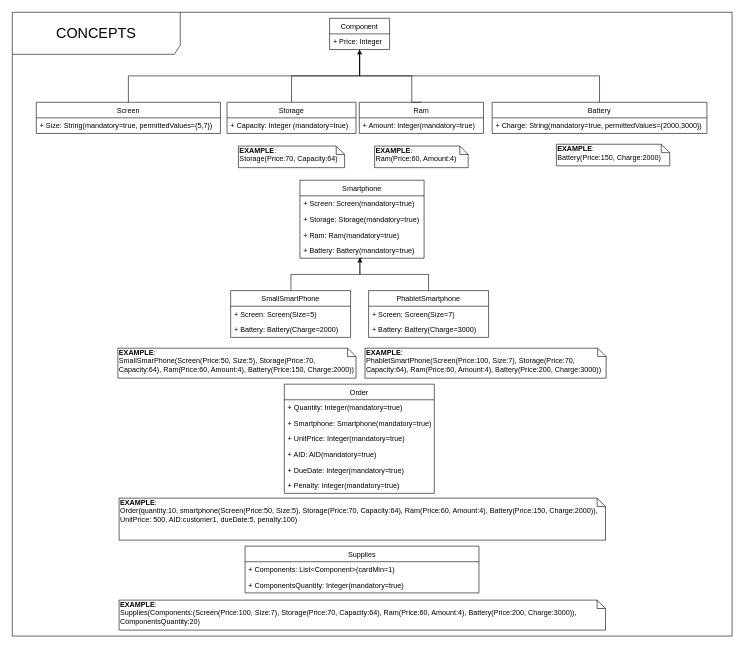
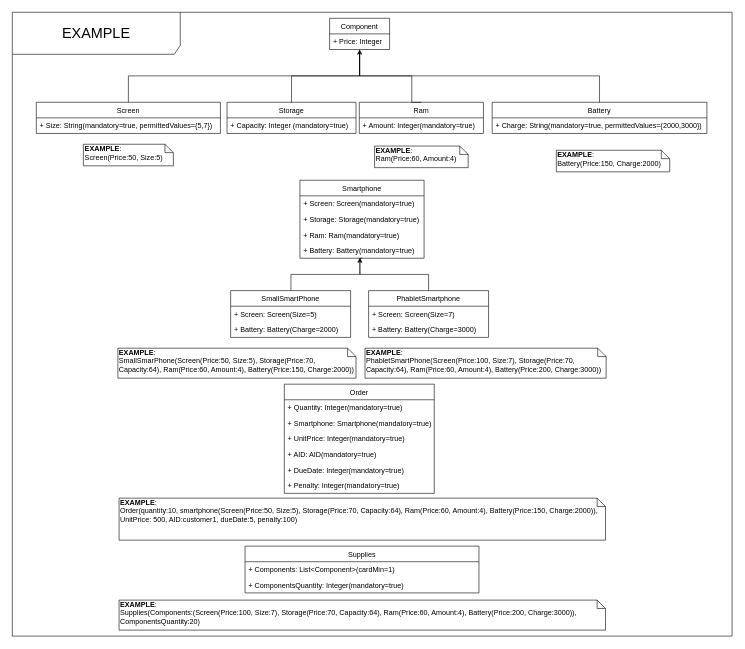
  <mxCell id="0" />
  <mxCell id="1" parent="0" />
  <mxCell id="2" value="Order" style="swimlane;fontStyle=0;childLayout=stackLayout;horizontal=1;startSize=26;fillColor=none;horizontalStack=0;resizeParent=1;resizeParentMax=0;resizeLast=0;collapsible=1;marginBottom=0;" parent="1" vertex="1"><mxGeometry x="473.5" y="640" width="250" height="182" as="geometry" /></mxCell>
  <mxCell id="3" value="+ Quantity: Integer(mandatory=true)" style="text;strokeColor=none;fillColor=none;align=left;verticalAlign=top;spacingLeft=4;spacingRight=4;overflow=hidden;rotatable=0;points=[[0,0.5],[1,0.5]];portConstraint=eastwest;" parent="2" vertex="1"><mxGeometry y="26" width="250" height="26" as="geometry" /></mxCell>
  <mxCell id="4" value="+ Smartphone: Smartphone(mandatory=true)" style="text;strokeColor=none;fillColor=none;align=left;verticalAlign=top;spacingLeft=4;spacingRight=4;overflow=hidden;rotatable=0;points=[[0,0.5],[1,0.5]];portConstraint=eastwest;" parent="2" vertex="1"><mxGeometry y="52" width="250" height="26" as="geometry" /></mxCell>
  <mxCell id="5" value="+ UnitPrice: Integer(mandatory=true)" style="text;strokeColor=none;fillColor=none;align=left;verticalAlign=top;spacingLeft=4;spacingRight=4;overflow=hidden;rotatable=0;points=[[0,0.5],[1,0.5]];portConstraint=eastwest;" parent="2" vertex="1"><mxGeometry y="78" width="250" height="26" as="geometry" /></mxCell>
  <mxCell id="6" value="+ AID: AID(mandatory=true)" style="text;strokeColor=none;fillColor=none;align=left;verticalAlign=top;spacingLeft=4;spacingRight=4;overflow=hidden;rotatable=0;points=[[0,0.5],[1,0.5]];portConstraint=eastwest;" parent="2" vertex="1"><mxGeometry y="104" width="250" height="26" as="geometry" /></mxCell>
  <mxCell id="7" value="+ DueDate: Integer(mandatory=true)" style="text;strokeColor=none;fillColor=none;align=left;verticalAlign=top;spacingLeft=4;spacingRight=4;overflow=hidden;rotatable=0;points=[[0,0.5],[1,0.5]];portConstraint=eastwest;" parent="2" vertex="1"><mxGeometry y="130" width="250" height="26" as="geometry" /></mxCell>
  <mxCell id="8" value="+ Penalty: Integer(mandatory=true)" style="text;strokeColor=none;fillColor=none;align=left;verticalAlign=top;spacingLeft=4;spacingRight=4;overflow=hidden;rotatable=0;points=[[0,0.5],[1,0.5]];portConstraint=eastwest;" parent="2" vertex="1"><mxGeometry y="156" width="250" height="26" as="geometry" /></mxCell>
  <mxCell id="9" style="edgeStyle=orthogonalEdgeStyle;rounded=0;orthogonalLoop=1;jettySize=auto;html=1;exitX=0.5;exitY=1;exitDx=0;exitDy=0;entryX=0.5;entryY=0;entryDx=0;entryDy=0;startArrow=classic;startFill=1;endArrow=none;endFill=0;" parent="1" source="10" target="15" edge="1"><mxGeometry relative="1" as="geometry" /></mxCell>
  <mxCell id="10" value="Component" style="swimlane;fontStyle=0;childLayout=stackLayout;horizontal=1;startSize=26;fillColor=none;horizontalStack=0;resizeParent=1;resizeParentMax=0;resizeLast=0;collapsible=1;marginBottom=0;" parent="1" vertex="1"><mxGeometry x="549" y="30" width="100" height="52" as="geometry" /></mxCell>
  <mxCell id="11" value="+ Price: Integer" style="text;strokeColor=none;fillColor=none;align=left;verticalAlign=top;spacingLeft=4;spacingRight=4;overflow=hidden;rotatable=0;points=[[0,0.5],[1,0.5]];portConstraint=eastwest;" parent="10" vertex="1"><mxGeometry y="26" width="100" height="26" as="geometry" /></mxCell>
  <mxCell id="12" style="edgeStyle=orthogonalEdgeStyle;rounded=0;orthogonalLoop=1;jettySize=auto;html=1;exitX=0.5;exitY=0;exitDx=0;exitDy=0;entryX=0.5;entryY=1;entryDx=0;entryDy=0;startArrow=none;startFill=0;endArrow=none;endFill=0;" parent="1" source="13" target="10" edge="1"><mxGeometry relative="1" as="geometry" /></mxCell>
  <mxCell id="13" value="Screen" style="swimlane;fontStyle=0;childLayout=stackLayout;horizontal=1;startSize=26;fillColor=none;horizontalStack=0;resizeParent=1;resizeParentMax=0;resizeLast=0;collapsible=1;marginBottom=0;" parent="1" vertex="1"><mxGeometry x="60" y="170" width="307" height="52" as="geometry" /></mxCell>
  <mxCell id="14" value="+ Size: String(mandatory=true, permittedValues={5,7})" style="text;strokeColor=none;fillColor=none;align=left;verticalAlign=top;spacingLeft=4;spacingRight=4;overflow=hidden;rotatable=0;points=[[0,0.5],[1,0.5]];portConstraint=eastwest;" parent="13" vertex="1"><mxGeometry y="26" width="307" height="26" as="geometry" /></mxCell>
  <mxCell id="15" value="Storage" style="swimlane;fontStyle=0;childLayout=stackLayout;horizontal=1;startSize=26;fillColor=none;horizontalStack=0;resizeParent=1;resizeParentMax=0;resizeLast=0;collapsible=1;marginBottom=0;" parent="1" vertex="1"><mxGeometry x="378" y="170" width="215" height="52" as="geometry" /></mxCell>
  <mxCell id="16" value="+ Capacity: Integer (mandatory=true)" style="text;strokeColor=none;fillColor=none;align=left;verticalAlign=top;spacingLeft=4;spacingRight=4;overflow=hidden;rotatable=0;points=[[0,0.5],[1,0.5]];portConstraint=eastwest;" parent="15" vertex="1"><mxGeometry y="26" width="215" height="26" as="geometry" /></mxCell>
  <mxCell id="17" style="edgeStyle=orthogonalEdgeStyle;rounded=0;orthogonalLoop=1;jettySize=auto;html=1;exitX=0.5;exitY=0;exitDx=0;exitDy=0;startArrow=none;startFill=0;endArrow=none;endFill=0;" parent="1" source="18" edge="1"><mxGeometry relative="1" as="geometry"><mxPoint x="599" y="90" as="targetPoint" /><mxPoint x="686.48" y="165.991" as="sourcePoint" /><Array as="points"><mxPoint x="686" y="126" /><mxPoint x="599" y="126" /></Array></mxGeometry></mxCell>
  <mxCell id="18" value="Ram" style="swimlane;fontStyle=0;childLayout=stackLayout;horizontal=1;startSize=26;fillColor=none;horizontalStack=0;resizeParent=1;resizeParentMax=0;resizeLast=0;collapsible=1;marginBottom=0;" parent="1" vertex="1"><mxGeometry x="598.5" y="170" width="207" height="52" as="geometry" /></mxCell>
  <mxCell id="19" value="+ Amount: Integer(mandatory=true)" style="text;strokeColor=none;fillColor=none;align=left;verticalAlign=top;spacingLeft=4;spacingRight=4;overflow=hidden;rotatable=0;points=[[0,0.5],[1,0.5]];portConstraint=eastwest;" parent="18" vertex="1"><mxGeometry y="26" width="207" height="26" as="geometry" /></mxCell>
  <mxCell id="20" style="edgeStyle=orthogonalEdgeStyle;rounded=0;orthogonalLoop=1;jettySize=auto;html=1;exitX=0.5;exitY=0;exitDx=0;exitDy=0;startArrow=none;startFill=0;endArrow=none;endFill=0;" parent="1" source="21" edge="1"><mxGeometry relative="1" as="geometry"><mxPoint x="599" y="86" as="targetPoint" /><mxPoint x="894" y="166" as="sourcePoint" /><Array as="points"><mxPoint x="999" y="126" /><mxPoint x="599" y="126" /></Array></mxGeometry></mxCell>
  <mxCell id="21" value="Battery" style="swimlane;fontStyle=0;childLayout=stackLayout;horizontal=1;startSize=26;fillColor=none;horizontalStack=0;resizeParent=1;resizeParentMax=0;resizeLast=0;collapsible=1;marginBottom=0;" parent="1" vertex="1"><mxGeometry x="820" y="170" width="358" height="52" as="geometry" /></mxCell>
  <mxCell id="22" value="+ Charge: String(mandatory=true, permittedValues={2000,3000})" style="text;strokeColor=none;fillColor=none;align=left;verticalAlign=top;spacingLeft=4;spacingRight=4;overflow=hidden;rotatable=0;points=[[0,0.5],[1,0.5]];portConstraint=eastwest;" parent="21" vertex="1"><mxGeometry y="26" width="358" height="26" as="geometry" /></mxCell>
  <mxCell id="23" value="Smartphone" style="swimlane;fontStyle=0;childLayout=stackLayout;horizontal=1;startSize=26;fillColor=none;horizontalStack=0;resizeParent=1;resizeParentMax=0;resizeLast=0;collapsible=1;marginBottom=0;" parent="1" vertex="1"><mxGeometry x="499.5" y="300" width="207" height="130" as="geometry" /></mxCell>
  <mxCell id="24" value="+ Screen: Screen(mandatory=true) " style="text;strokeColor=none;fillColor=none;align=left;verticalAlign=top;spacingLeft=4;spacingRight=4;overflow=hidden;rotatable=0;points=[[0,0.5],[1,0.5]];portConstraint=eastwest;" parent="23" vertex="1"><mxGeometry y="26" width="207" height="26" as="geometry" /></mxCell>
  <mxCell id="25" value="+ Storage: Storage(mandatory=true)" style="text;strokeColor=none;fillColor=none;align=left;verticalAlign=top;spacingLeft=4;spacingRight=4;overflow=hidden;rotatable=0;points=[[0,0.5],[1,0.5]];portConstraint=eastwest;" parent="23" vertex="1"><mxGeometry y="52" width="207" height="26" as="geometry" /></mxCell>
  <mxCell id="26" value="+ Ram: Ram(mandatory=true)" style="text;strokeColor=none;fillColor=none;align=left;verticalAlign=top;spacingLeft=4;spacingRight=4;overflow=hidden;rotatable=0;points=[[0,0.5],[1,0.5]];portConstraint=eastwest;" parent="23" vertex="1"><mxGeometry y="78" width="207" height="26" as="geometry" /></mxCell>
  <mxCell id="27" value="+ Battery: Battery(mandatory=true)" style="text;strokeColor=none;fillColor=none;align=left;verticalAlign=top;spacingLeft=4;spacingRight=4;overflow=hidden;rotatable=0;points=[[0,0.5],[1,0.5]];portConstraint=eastwest;" parent="23" vertex="1"><mxGeometry y="104" width="207" height="26" as="geometry" /></mxCell>
  <mxCell id="28" style="edgeStyle=orthogonalEdgeStyle;rounded=0;orthogonalLoop=1;jettySize=auto;html=1;startArrow=classic;startFill=1;endArrow=none;endFill=0;" parent="1" target="29" edge="1"><mxGeometry relative="1" as="geometry"><mxPoint x="565.5" y="450" as="targetPoint" /><mxPoint x="599.5" y="429" as="sourcePoint" /><Array as="points"><mxPoint x="599.5" y="429" /><mxPoint x="599.5" y="457" /><mxPoint x="484.5" y="457" /></Array></mxGeometry></mxCell>
  <mxCell id="29" value="SmallSmartPhone" style="swimlane;fontStyle=0;childLayout=stackLayout;horizontal=1;startSize=26;fillColor=none;horizontalStack=0;resizeParent=1;resizeParentMax=0;resizeLast=0;collapsible=1;marginBottom=0;" parent="1" vertex="1"><mxGeometry x="384" y="484" width="200" height="78" as="geometry" /></mxCell>
  <mxCell id="30" value="+ Screen: Screen(Size=5) " style="text;strokeColor=none;fillColor=none;align=left;verticalAlign=top;spacingLeft=4;spacingRight=4;overflow=hidden;rotatable=0;points=[[0,0.5],[1,0.5]];portConstraint=eastwest;" parent="29" vertex="1"><mxGeometry y="26" width="200" height="26" as="geometry" /></mxCell>
  <mxCell id="31" value="+ Battery: Battery(Charge=2000)" style="text;strokeColor=none;fillColor=none;align=left;verticalAlign=top;spacingLeft=4;spacingRight=4;overflow=hidden;rotatable=0;points=[[0,0.5],[1,0.5]];portConstraint=eastwest;" parent="29" vertex="1"><mxGeometry y="52" width="200" height="26" as="geometry" /></mxCell>
  <mxCell id="32" style="edgeStyle=orthogonalEdgeStyle;rounded=0;orthogonalLoop=1;jettySize=auto;html=1;exitX=0.5;exitY=0;exitDx=0;exitDy=0;endArrow=none;endFill=0;startArrow=none;startFill=0;" parent="1" source="33" edge="1"><mxGeometry relative="1" as="geometry"><mxPoint x="603.5" y="430" as="targetPoint" /><Array as="points"><mxPoint x="713.5" y="457" /><mxPoint x="599.5" y="457" /></Array></mxGeometry></mxCell>
  <mxCell id="33" value="PhabletSmartphone" style="swimlane;fontStyle=0;childLayout=stackLayout;horizontal=1;startSize=26;fillColor=none;horizontalStack=0;resizeParent=1;resizeParentMax=0;resizeLast=0;collapsible=1;marginBottom=0;" parent="1" vertex="1"><mxGeometry x="614" y="484" width="200" height="78" as="geometry" /></mxCell>
  <mxCell id="34" value="+ Screen: Screen(Size=7) " style="text;strokeColor=none;fillColor=none;align=left;verticalAlign=top;spacingLeft=4;spacingRight=4;overflow=hidden;rotatable=0;points=[[0,0.5],[1,0.5]];portConstraint=eastwest;" parent="33" vertex="1"><mxGeometry y="26" width="200" height="26" as="geometry" /></mxCell>
  <mxCell id="35" value="+ Battery: Battery(Charge=3000)" style="text;strokeColor=none;fillColor=none;align=left;verticalAlign=top;spacingLeft=4;spacingRight=4;overflow=hidden;rotatable=0;points=[[0,0.5],[1,0.5]];portConstraint=eastwest;" parent="33" vertex="1"><mxGeometry y="52" width="200" height="26" as="geometry" /></mxCell>
  <mxCell id="36" value="Supplies" style="swimlane;fontStyle=0;childLayout=stackLayout;horizontal=1;startSize=26;fillColor=none;horizontalStack=0;resizeParent=1;resizeParentMax=0;resizeLast=0;collapsible=1;marginBottom=0;" parent="1" vertex="1"><mxGeometry x="408" y="910" width="390" height="78" as="geometry" /></mxCell>
  <mxCell id="37" value="+ Components: List&lt;Component&gt;(cardMin=1) " style="text;strokeColor=none;fillColor=none;align=left;verticalAlign=top;spacingLeft=4;spacingRight=4;overflow=hidden;rotatable=0;points=[[0,0.5],[1,0.5]];portConstraint=eastwest;" parent="36" vertex="1"><mxGeometry y="26" width="390" height="26" as="geometry" /></mxCell>
  <mxCell id="38" value="+ ComponentsQuantity: Integer(mandatory=true) " style="text;strokeColor=none;fillColor=none;align=left;verticalAlign=top;spacingLeft=4;spacingRight=4;overflow=hidden;rotatable=0;points=[[0,0.5],[1,0.5]];portConstraint=eastwest;" vertex="1" parent="36"><mxGeometry y="52" width="390" height="26" as="geometry" /></mxCell>
- <mxCell id="39" value="&lt;font style=&quot;font-size: 24px&quot;&gt;CONCEPTS&lt;/font&gt;" style="shape=umlFrame;whiteSpace=wrap;html=1;width=280;height=70;" parent="1" vertex="1"><mxGeometry x="20" y="20" width="1200" height="1040" as="geometry" /></mxCell>
- <mxCell id="41" value="&lt;b&gt;EXAMPLE&lt;/b&gt;:&lt;br&gt;Storage(Price:70, Capacity:64)" style="shape=note;whiteSpace=wrap;html=1;size=14;verticalAlign=top;align=left;spacingTop=-6;" parent="1" vertex="1"><mxGeometry x="397" y="243" width="177" height="36" as="geometry" /></mxCell>
+ <mxCell id="39" value="&lt;font style=&quot;font-size: 24px&quot;&gt;EXAMPLE&lt;/font&gt;" style="shape=umlFrame;whiteSpace=wrap;html=1;width=280;height=70;" parent="1" vertex="1"><mxGeometry x="20" y="20" width="1200" height="1040" as="geometry" /></mxCell>
+ <mxCell id="40" value="&lt;b&gt;EXAMPLE&lt;/b&gt;:&lt;br&gt;Screen(Price:50, Size:5)" style="shape=note;whiteSpace=wrap;html=1;size=14;verticalAlign=top;align=left;spacingTop=-6;" parent="1" vertex="1"><mxGeometry x="138.5" y="240" width="150" height="36" as="geometry" /></mxCell>
  <mxCell id="42" value="&lt;b&gt;EXAMPLE&lt;/b&gt;:&lt;br&gt;Ram(Price:60, Amount:4)" style="shape=note;whiteSpace=wrap;html=1;size=14;verticalAlign=top;align=left;spacingTop=-6;" parent="1" vertex="1"><mxGeometry x="624" y="243" width="156" height="36" as="geometry" /></mxCell>
- <mxCell id="43" value="&lt;b&gt;EXAMPLE&lt;/b&gt;:&lt;br&gt;Battery(Price:150, Charge:2000)" style="shape=note;whiteSpace=wrap;html=1;size=14;verticalAlign=top;align=left;spacingTop=-6;" parent="1" vertex="1"><mxGeometry x="927" y="240" width="189" height="36" as="geometry" /></mxCell>
+ <mxCell id="43" value="&lt;b&gt;EXAMPLE&lt;/b&gt;:&lt;br&gt;Battery(Price:150, Charge:2000)" style="shape=note;whiteSpace=wrap;html=1;size=14;verticalAlign=top;align=left;spacingTop=-6;" parent="1" vertex="1"><mxGeometry x="927" y="250" width="189" height="36" as="geometry" /></mxCell>
  <mxCell id="44" value="&lt;b&gt;EXAMPLE&lt;/b&gt;:&lt;br&gt;SmallSmarPhone(Screen(Price:50, Size:5), Storage(Price:70, Capacity:64), Ram(Price:60, Amount:4), Battery(Price:150, Charge:2000))" style="shape=note;whiteSpace=wrap;html=1;size=14;verticalAlign=top;align=left;spacingTop=-6;" parent="1" vertex="1"><mxGeometry x="196" y="580" width="397" height="50" as="geometry" /></mxCell>
  <mxCell id="45" value="&lt;b&gt;EXAMPLE&lt;/b&gt;:&lt;br&gt;PhabletSmartPhone(Screen(Price:100, Size:7), Storage(Price:70, Capacity:64), Ram(Price:60, Amount:4), Battery(Price:200, Charge:3000))" style="shape=note;whiteSpace=wrap;html=1;size=14;verticalAlign=top;align=left;spacingTop=-6;" parent="1" vertex="1"><mxGeometry x="608" y="580" width="402" height="50" as="geometry" /></mxCell>
  <mxCell id="46" value="&lt;b&gt;EXAMPLE&lt;/b&gt;:&lt;br&gt;Order(quantity:10, smartphone(Screen(Price:50, Size:5), Storage(Price:70, Capacity:64), Ram(Price:60, Amount:4), Battery(Price:150, Charge:2000)), UnitPrice: 500, AID:customer1, dueDate:5, penalty:100)" style="shape=note;whiteSpace=wrap;html=1;size=14;verticalAlign=top;align=left;spacingTop=-6;" parent="1" vertex="1"><mxGeometry x="198" y="830" width="811" height="70" as="geometry" /></mxCell>
  <mxCell id="47" value="&lt;b&gt;EXAMPLE&lt;/b&gt;:&lt;br&gt;Supplies(Components:(Screen(Price:100, Size:7), Storage(Price:70, Capacity:64), Ram(Price:60, Amount:4), Battery(Price:200, Charge:3000)), ComponentsQuantity:20)" style="shape=note;whiteSpace=wrap;html=1;size=14;verticalAlign=top;align=left;spacingTop=-6;" parent="1" vertex="1"><mxGeometry x="198" y="1000" width="811" height="50" as="geometry" /></mxCell>
